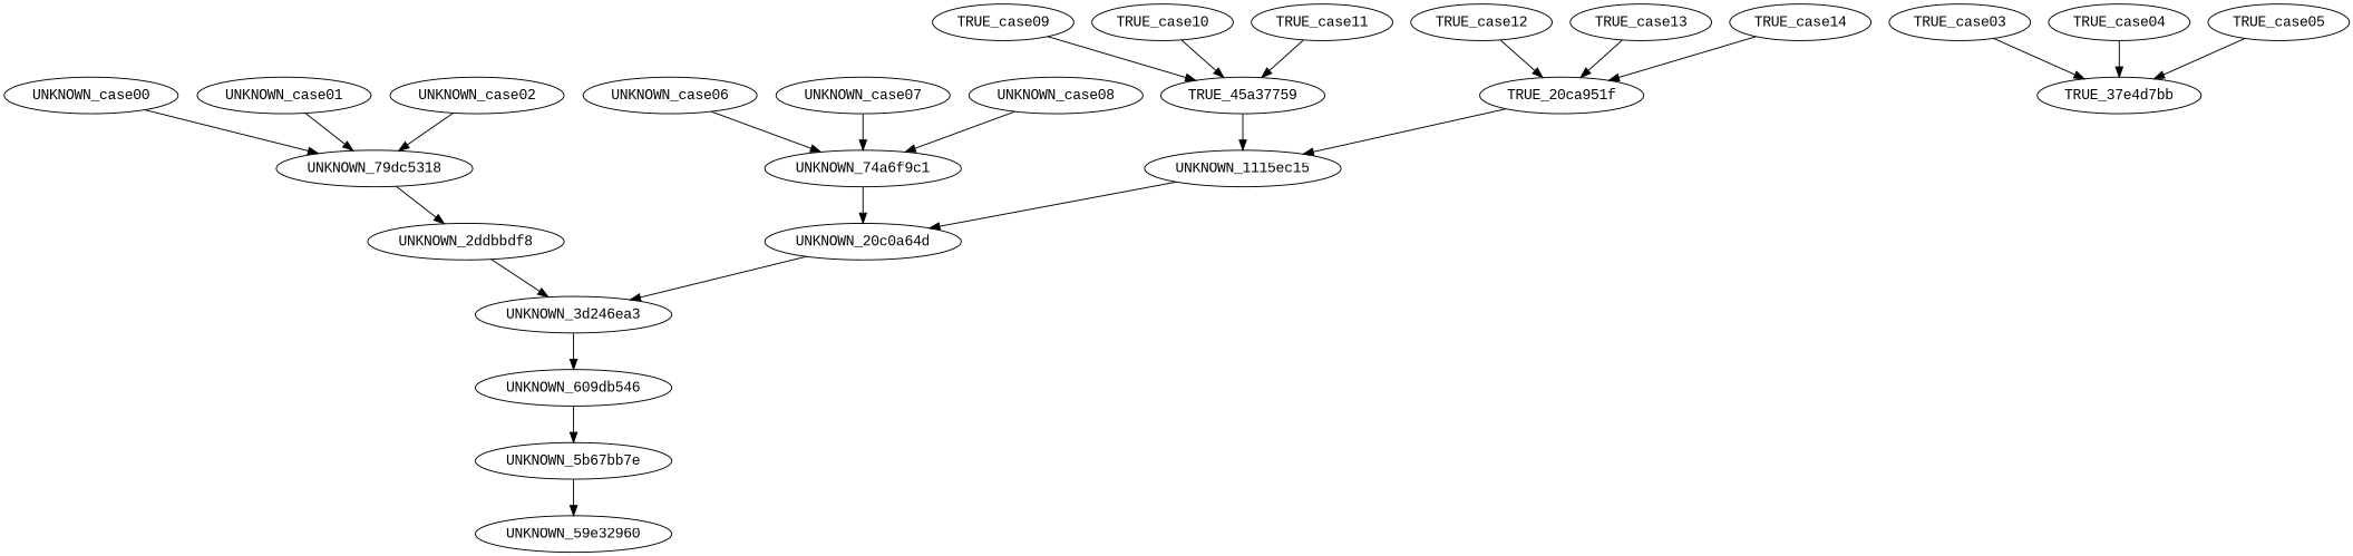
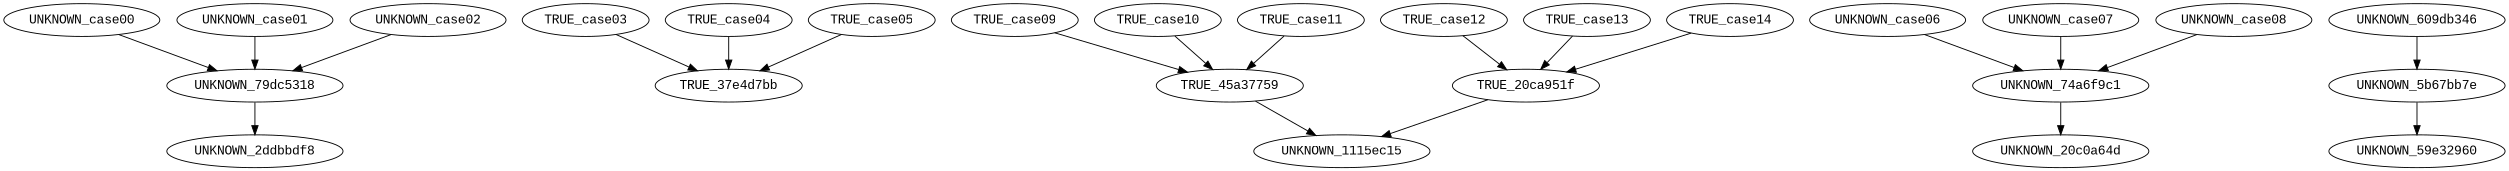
  digraph {
    fontname="Liberation Mono"
    node [fontname="Liberation Mono"]
    edge [fontname="Liberation Mono"]
    UNKNOWN_case00
    UNKNOWN_79dc5318
    n3 [label=UNKNOWN_2ddbbdf8]
-   UNKNOWN_3d246ea3
    UNKNOWN_case01
    UNKNOWN_case02
    TRUE_case03
    TRUE_37e4d7bb
    UNKNOWN_1115ec15
    UNKNOWN_20c0a64d
    TRUE_case04
    TRUE_case05
    UNKNOWN_case06
    UNKNOWN_74a6f9c1
    UNKNOWN_case07
    UNKNOWN_case08
    TRUE_case09
    TRUE_45a37759
    TRUE_case10
    TRUE_case11
    TRUE_case12
    TRUE_20ca951f
    TRUE_case13
    TRUE_case14
-   UNKNOWN_609db546
+   UNKNOWN_609db546 [label=UNKNOWN_609db346]
    UNKNOWN_5b67bb7e
    UNKNOWN_59e32960
    UNKNOWN_case00 -> UNKNOWN_79dc5318
    UNKNOWN_79dc5318 -> n3
-   n3 -> UNKNOWN_3d246ea3
-   UNKNOWN_3d246ea3 -> UNKNOWN_609db546
    UNKNOWN_case01 -> UNKNOWN_79dc5318
    UNKNOWN_case02 -> UNKNOWN_79dc5318
    TRUE_case03 -> TRUE_37e4d7bb
-   UNKNOWN_1115ec15 -> UNKNOWN_20c0a64d
-   UNKNOWN_20c0a64d -> UNKNOWN_3d246ea3
    TRUE_case04 -> TRUE_37e4d7bb
    TRUE_case05 -> TRUE_37e4d7bb
    UNKNOWN_case06 -> UNKNOWN_74a6f9c1
    UNKNOWN_74a6f9c1 -> UNKNOWN_20c0a64d
    UNKNOWN_case07 -> UNKNOWN_74a6f9c1
    UNKNOWN_case08 -> UNKNOWN_74a6f9c1
    TRUE_case09 -> TRUE_45a37759
    TRUE_45a37759 -> UNKNOWN_1115ec15
    TRUE_case10 -> TRUE_45a37759
    TRUE_case11 -> TRUE_45a37759
    TRUE_case12 -> TRUE_20ca951f
    TRUE_20ca951f -> UNKNOWN_1115ec15
    TRUE_case13 -> TRUE_20ca951f
    TRUE_case14 -> TRUE_20ca951f
    UNKNOWN_609db546 -> UNKNOWN_5b67bb7e
    UNKNOWN_5b67bb7e -> UNKNOWN_59e32960
  }
